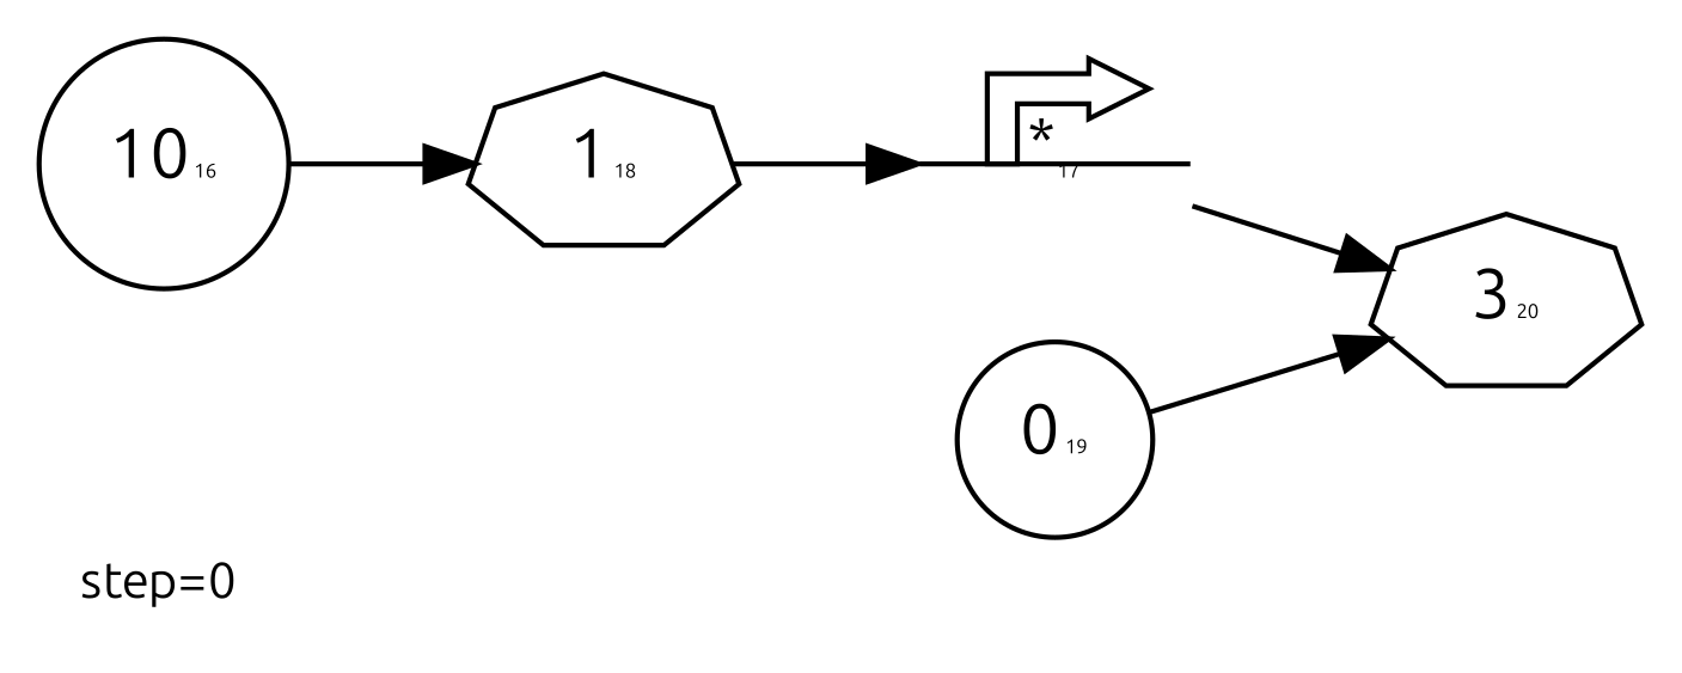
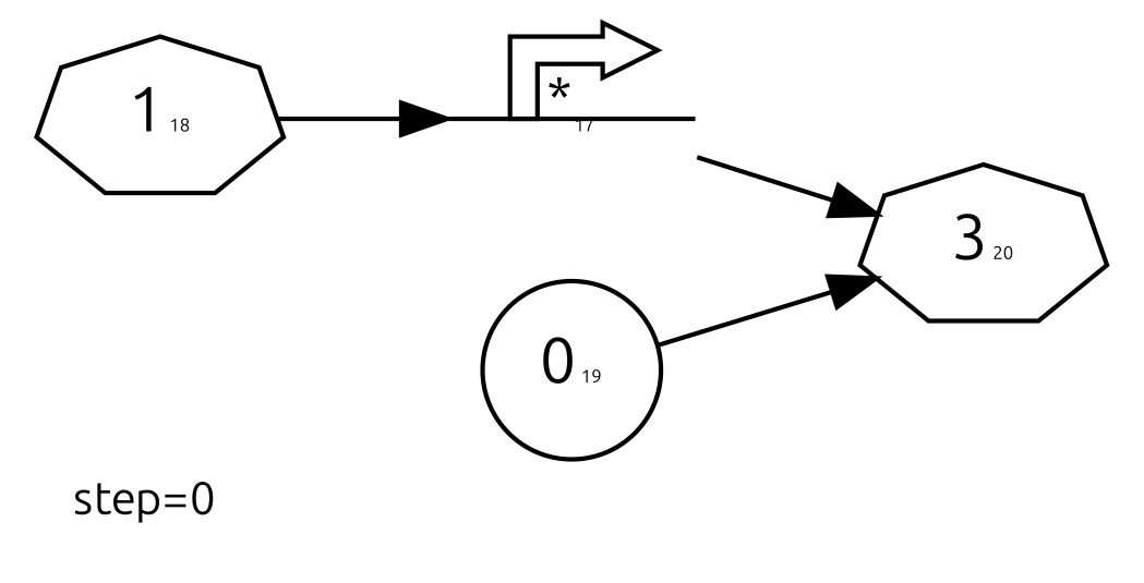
  digraph {
    fontname=Ubuntu
    fontsize=10
    label="step=0"
    labeljust=left
    labelloc=bottom
    rankdir=LR
    node [color=black fontname=Ubuntu peripheries=1 shape=circle]
    edge [color=black fontname=Ubuntu]
-   n1 [label=<10<FONT POINT-SIZE='4'>16</FONT>> labelfontcolor=Black]
    n2 [label=<1<FONT POINT-SIZE='4'>18</FONT>> shape=septagon]
    n3 [label=<<SUP>*</SUP><FONT POINT-SIZE='4'>17</FONT>> labelfontcolor=black shape=promoter]
    n4 [label=<3<FONT POINT-SIZE='4'>20</FONT>> shape=septagon]
    n5 [label=<0<FONT POINT-SIZE='4'>19</FONT>> labelfontcolor=black]
-   n1 -> n2
    n2 -> n3
    n3 -> n4
    n5 -> n4
  }
